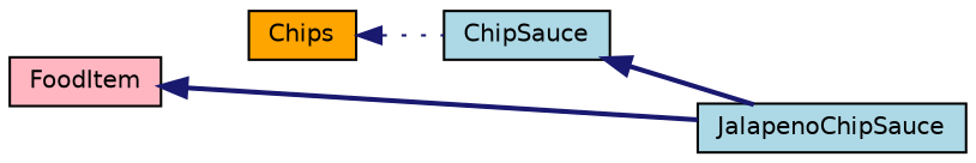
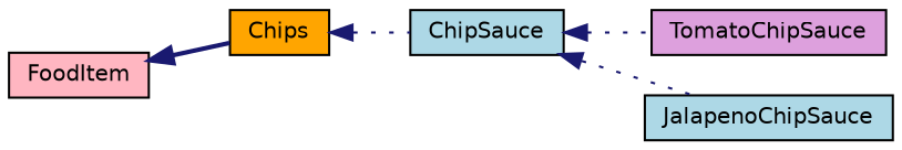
  digraph {
    rankdir=LR
    node [color=black fillcolor=lightblue fontname=Helvetica fontsize=10 shape=record style=filled]
    edge [color=midnightblue dir=back fontname=Helvetica fontsize=10 labelfontname=Helvetica labelfontsize=10 style=dotted]
    n1 [fillcolor=orange fontcolor=black height=0.2 label=Chips width=0.4]
    n2 [height=0.2 label=ChipSauce width=0.4]
    n3 [height=0.2 label=JalapenoChipSauce width=0.4]
+   n4 [fillcolor=plum height=0.2 label=TomatoChipSauce width=0.4]
    n5 [fillcolor=lightpink height=0.2 label=FoodItem width=0.4]
    n1 -> n2
-   n2 -> n3 [style=bold]
-   n5 -> n3 [style=bold]
+   n2 -> n3
+   n2 -> n4
+   n5 -> n1 [style=bold]
  }
